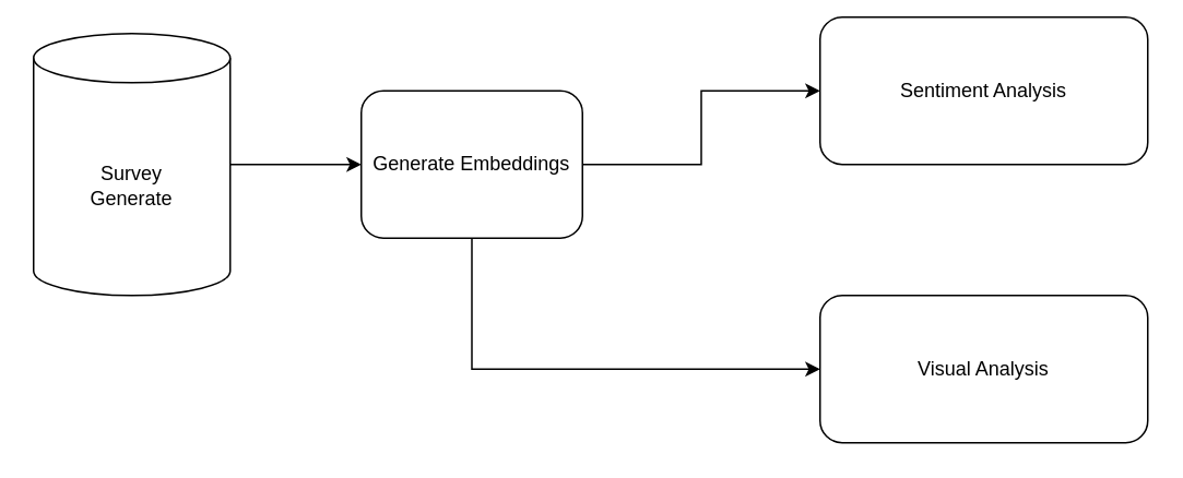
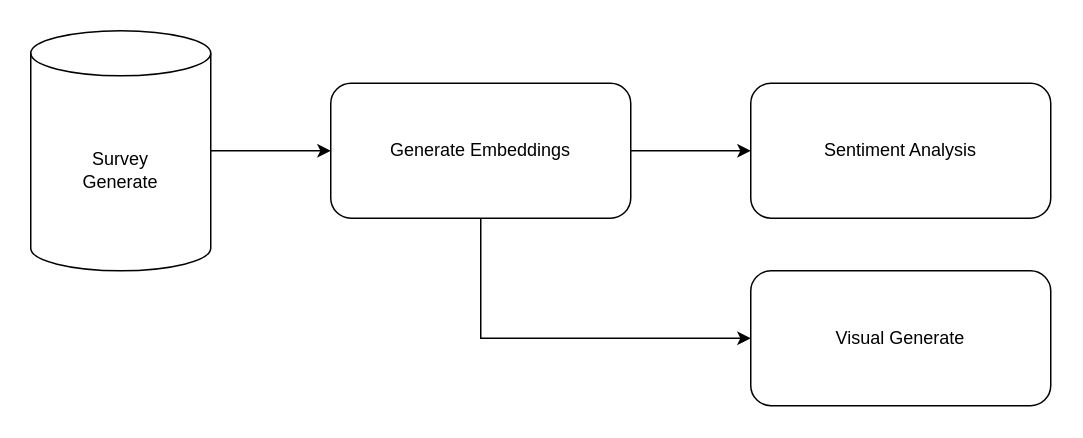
  <mxCell id="0" />
  <mxCell id="1" parent="0" />
  <mxCell id="2" style="edgeStyle=orthogonalEdgeStyle;rounded=0;orthogonalLoop=1;jettySize=auto;html=1;exitX=1;exitY=0.5;exitDx=0;exitDy=0;exitPerimeter=0;" edge="1" parent="1" source="3" target="6"><mxGeometry relative="1" as="geometry" /></mxCell>
  <mxCell id="3" value="Survey&lt;div&gt;Generate&lt;/div&gt;" style="shape=cylinder3;whiteSpace=wrap;html=1;boundedLbl=1;backgroundOutline=1;size=15;" vertex="1" parent="1"><mxGeometry x="20" y="20" width="120" height="160" as="geometry" /></mxCell>
  <mxCell id="4" style="edgeStyle=orthogonalEdgeStyle;rounded=0;orthogonalLoop=1;jettySize=auto;html=1;entryX=0;entryY=0.5;entryDx=0;entryDy=0;" edge="1" parent="1" source="6" target="7"><mxGeometry relative="1" as="geometry" /></mxCell>
  <mxCell id="5" style="edgeStyle=orthogonalEdgeStyle;rounded=0;orthogonalLoop=1;jettySize=auto;html=1;exitX=0.5;exitY=1;exitDx=0;exitDy=0;entryX=0;entryY=0.5;entryDx=0;entryDy=0;" edge="1" parent="1" source="6" target="8"><mxGeometry relative="1" as="geometry" /></mxCell>
- <mxCell id="6" value="Generate Embeddings" style="rounded=1;whiteSpace=wrap;html=1;" vertex="1" parent="1"><mxGeometry x="220" y="55" width="135" height="90" as="geometry" /></mxCell>
- <mxCell id="7" value="Sentiment Analysis" style="rounded=1;whiteSpace=wrap;html=1;" vertex="1" parent="1"><mxGeometry x="500" y="10" width="200" height="90" as="geometry" /></mxCell>
- <mxCell id="8" value="Visual Analysis" style="rounded=1;whiteSpace=wrap;html=1;" vertex="1" parent="1"><mxGeometry x="500" y="180" width="200" height="90" as="geometry" /></mxCell>
+ <mxCell id="6" value="Generate Embeddings" style="rounded=1;whiteSpace=wrap;html=1;" vertex="1" parent="1"><mxGeometry x="220" y="55" width="200" height="90" as="geometry" /></mxCell>
+ <mxCell id="7" value="Sentiment Analysis" style="rounded=1;whiteSpace=wrap;html=1;" vertex="1" parent="1"><mxGeometry x="500" y="55" width="200" height="90" as="geometry" /></mxCell>
+ <mxCell id="8" value="Visual Generate" style="rounded=1;whiteSpace=wrap;html=1;" vertex="1" parent="1"><mxGeometry x="500" y="180" width="200" height="90" as="geometry" /></mxCell>
